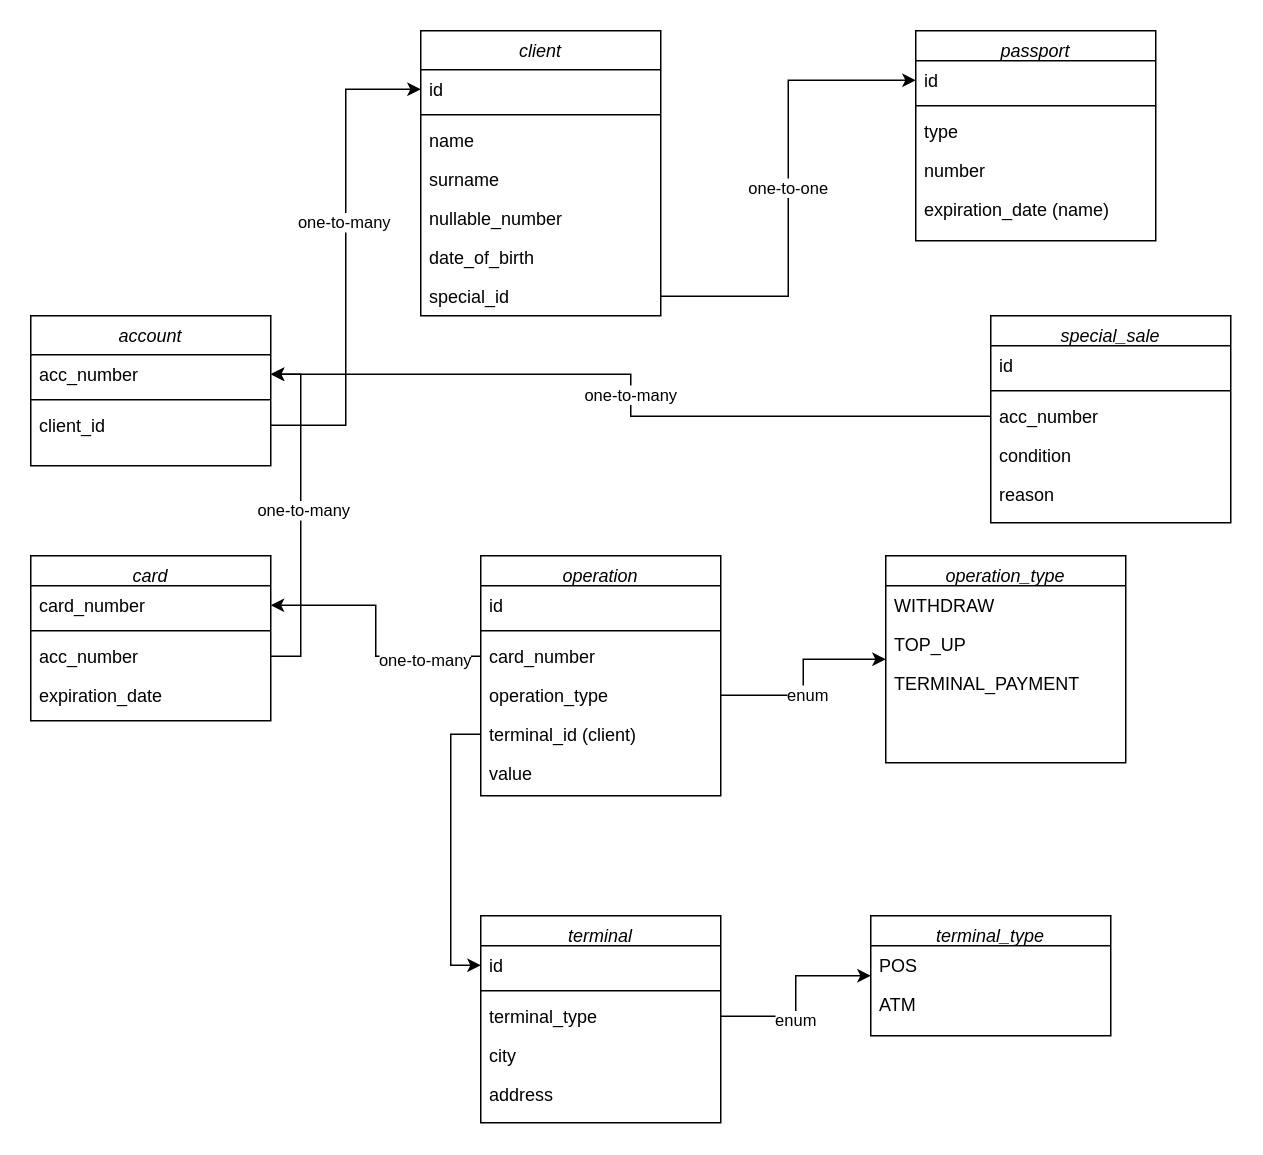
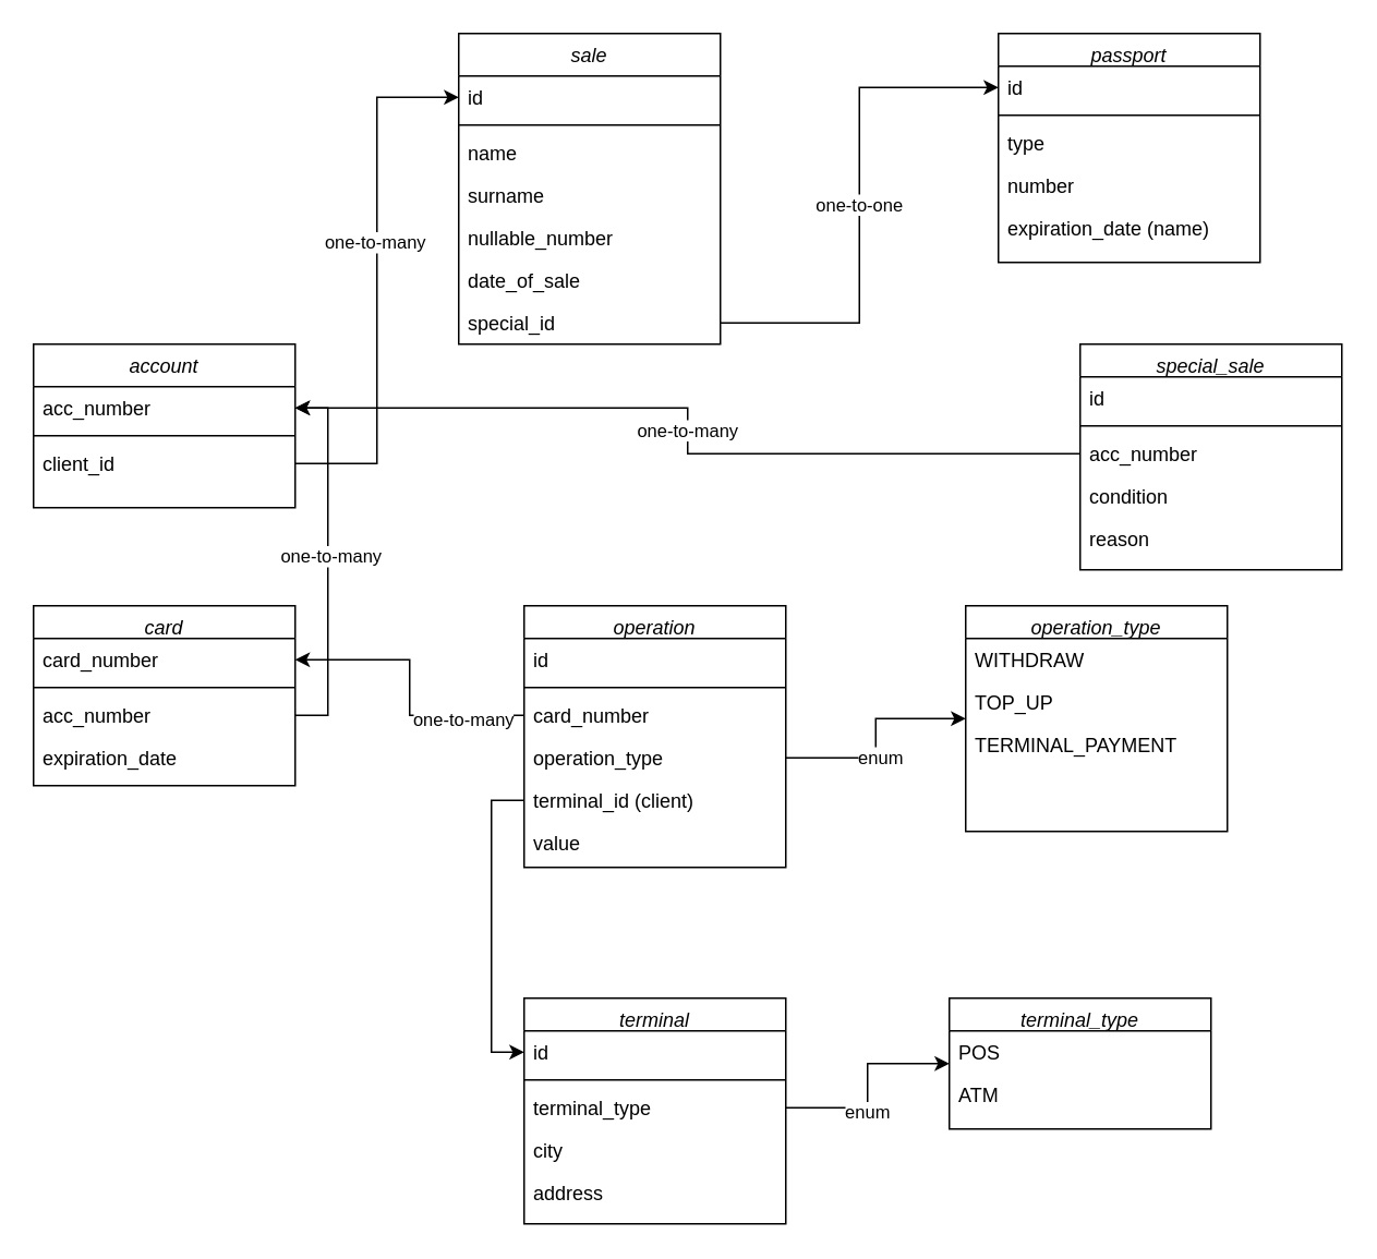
  <mxCell id="0" />
  <mxCell id="1" parent="0" />
- <mxCell id="2" value="client" style="swimlane;fontStyle=2;align=center;verticalAlign=top;childLayout=stackLayout;horizontal=1;startSize=26;horizontalStack=0;resizeParent=1;resizeLast=0;collapsible=1;marginBottom=0;rounded=0;shadow=0;strokeWidth=1;" parent="1" vertex="1"><mxGeometry x="280" y="20" width="160" height="190" as="geometry"><mxRectangle x="230" y="140" width="160" height="26" as="alternateBounds" /></mxGeometry></mxCell>
+ <mxCell id="2" value="sale" style="swimlane;fontStyle=2;align=center;verticalAlign=top;childLayout=stackLayout;horizontal=1;startSize=26;horizontalStack=0;resizeParent=1;resizeLast=0;collapsible=1;marginBottom=0;rounded=0;shadow=0;strokeWidth=1;" parent="1" vertex="1"><mxGeometry x="280" y="20" width="160" height="190" as="geometry"><mxRectangle x="230" y="140" width="160" height="26" as="alternateBounds" /></mxGeometry></mxCell>
  <mxCell id="3" value="id" style="text;align=left;verticalAlign=top;spacingLeft=4;spacingRight=4;overflow=hidden;rotatable=0;points=[[0,0.5],[1,0.5]];portConstraint=eastwest;rounded=0;shadow=0;html=0;" parent="2" vertex="1"><mxGeometry y="26" width="160" height="26" as="geometry" /></mxCell>
  <mxCell id="4" value="" style="line;html=1;strokeWidth=1;align=left;verticalAlign=middle;spacingTop=-1;spacingLeft=3;spacingRight=3;rotatable=0;labelPosition=right;points=[];portConstraint=eastwest;" parent="2" vertex="1"><mxGeometry y="52" width="160" height="8" as="geometry" /></mxCell>
  <mxCell id="5" value="name&#10;" style="text;align=left;verticalAlign=top;spacingLeft=4;spacingRight=4;overflow=hidden;rotatable=0;points=[[0,0.5],[1,0.5]];portConstraint=eastwest;" parent="2" vertex="1"><mxGeometry y="60" width="160" height="26" as="geometry" /></mxCell>
  <mxCell id="6" value="surname" style="text;align=left;verticalAlign=top;spacingLeft=4;spacingRight=4;overflow=hidden;rotatable=0;points=[[0,0.5],[1,0.5]];portConstraint=eastwest;" vertex="1" parent="2"><mxGeometry y="86" width="160" height="26" as="geometry" /></mxCell>
  <mxCell id="7" value="nullable_number" style="text;align=left;verticalAlign=top;spacingLeft=4;spacingRight=4;overflow=hidden;rotatable=0;points=[[0,0.5],[1,0.5]];portConstraint=eastwest;rounded=0;shadow=0;html=0;" parent="2" vertex="1"><mxGeometry y="112" width="160" height="26" as="geometry" /></mxCell>
- <mxCell id="8" value="date_of_birth" style="text;align=left;verticalAlign=top;spacingLeft=4;spacingRight=4;overflow=hidden;rotatable=0;points=[[0,0.5],[1,0.5]];portConstraint=eastwest;rounded=0;shadow=0;html=0;" vertex="1" parent="2"><mxGeometry y="138" width="160" height="26" as="geometry" /></mxCell>
+ <mxCell id="8" value="date_of_sale" style="text;align=left;verticalAlign=top;spacingLeft=4;spacingRight=4;overflow=hidden;rotatable=0;points=[[0,0.5],[1,0.5]];portConstraint=eastwest;rounded=0;shadow=0;html=0;" vertex="1" parent="2"><mxGeometry y="138" width="160" height="26" as="geometry" /></mxCell>
  <mxCell id="9" value="special_id" style="text;align=left;verticalAlign=top;spacingLeft=4;spacingRight=4;overflow=hidden;rotatable=0;points=[[0,0.5],[1,0.5]];portConstraint=eastwest;rounded=0;shadow=0;html=0;" vertex="1" parent="2"><mxGeometry y="164" width="160" height="26" as="geometry" /></mxCell>
  <mxCell id="10" value="account" style="swimlane;fontStyle=2;align=center;verticalAlign=top;childLayout=stackLayout;horizontal=1;startSize=26;horizontalStack=0;resizeParent=1;resizeLast=0;collapsible=1;marginBottom=0;rounded=0;shadow=0;strokeWidth=1;" vertex="1" parent="1"><mxGeometry y="210" width="160" height="100" as="geometry" x="20"><mxRectangle x="230" y="140" width="160" height="26" as="alternateBounds" /></mxGeometry></mxCell>
  <mxCell id="11" value="acc_number" style="text;align=left;verticalAlign=top;spacingLeft=4;spacingRight=4;overflow=hidden;rotatable=0;points=[[0,0.5],[1,0.5]];portConstraint=eastwest;rounded=0;shadow=0;html=0;" vertex="1" parent="10"><mxGeometry y="26" width="160" height="26" as="geometry" /></mxCell>
  <mxCell id="12" value="" style="line;html=1;strokeWidth=1;align=left;verticalAlign=middle;spacingTop=-1;spacingLeft=3;spacingRight=3;rotatable=0;labelPosition=right;points=[];portConstraint=eastwest;" vertex="1" parent="10"><mxGeometry y="52" width="160" height="8" as="geometry" /></mxCell>
  <mxCell id="13" value="client_id" style="text;align=left;verticalAlign=top;spacingLeft=4;spacingRight=4;overflow=hidden;rotatable=0;points=[[0,0.5],[1,0.5]];portConstraint=eastwest;" vertex="1" parent="10"><mxGeometry y="60" width="160" height="26" as="geometry" /></mxCell>
  <mxCell id="14" value="card" style="swimlane;fontStyle=2;align=center;verticalAlign=top;childLayout=stackLayout;horizontal=1;startSize=20;horizontalStack=0;resizeParent=1;resizeLast=0;collapsible=1;marginBottom=0;rounded=0;shadow=0;strokeWidth=1;" vertex="1" parent="1"><mxGeometry y="370" width="160" height="110" as="geometry" x="20"><mxRectangle x="230" y="140" width="160" height="26" as="alternateBounds" /></mxGeometry></mxCell>
  <mxCell id="15" value="card_number" style="text;align=left;verticalAlign=top;spacingLeft=4;spacingRight=4;overflow=hidden;rotatable=0;points=[[0,0.5],[1,0.5]];portConstraint=eastwest;rounded=0;shadow=0;html=0;" vertex="1" parent="14"><mxGeometry y="20" width="160" height="26" as="geometry" /></mxCell>
  <mxCell id="16" value="" style="line;html=1;strokeWidth=1;align=left;verticalAlign=middle;spacingTop=-1;spacingLeft=3;spacingRight=3;rotatable=0;labelPosition=right;points=[];portConstraint=eastwest;" vertex="1" parent="14"><mxGeometry y="46" width="160" height="8" as="geometry" /></mxCell>
  <mxCell id="17" value="acc_number" style="text;align=left;verticalAlign=top;spacingLeft=4;spacingRight=4;overflow=hidden;rotatable=0;points=[[0,0.5],[1,0.5]];portConstraint=eastwest;" vertex="1" parent="14"><mxGeometry y="54" width="160" height="26" as="geometry" /></mxCell>
  <mxCell id="18" value="expiration_date" style="text;align=left;verticalAlign=top;spacingLeft=4;spacingRight=4;overflow=hidden;rotatable=0;points=[[0,0.5],[1,0.5]];portConstraint=eastwest;" vertex="1" parent="14"><mxGeometry y="80" width="160" height="26" as="geometry" /></mxCell>
  <mxCell id="19" value="operation" style="swimlane;fontStyle=2;align=center;verticalAlign=top;childLayout=stackLayout;horizontal=1;startSize=20;horizontalStack=0;resizeParent=1;resizeLast=0;collapsible=1;marginBottom=0;rounded=0;shadow=0;strokeWidth=1;" vertex="1" parent="1"><mxGeometry x="320" y="370" width="160" height="160" as="geometry"><mxRectangle x="230" y="140" width="160" height="26" as="alternateBounds" /></mxGeometry></mxCell>
  <mxCell id="20" value="id" style="text;align=left;verticalAlign=top;spacingLeft=4;spacingRight=4;overflow=hidden;rotatable=0;points=[[0,0.5],[1,0.5]];portConstraint=eastwest;rounded=0;shadow=0;html=0;" vertex="1" parent="19"><mxGeometry y="20" width="160" height="26" as="geometry" /></mxCell>
  <mxCell id="21" value="" style="line;html=1;strokeWidth=1;align=left;verticalAlign=middle;spacingTop=-1;spacingLeft=3;spacingRight=3;rotatable=0;labelPosition=right;points=[];portConstraint=eastwest;" vertex="1" parent="19"><mxGeometry y="46" width="160" height="8" as="geometry" /></mxCell>
  <mxCell id="22" value="card_number" style="text;align=left;verticalAlign=top;spacingLeft=4;spacingRight=4;overflow=hidden;rotatable=0;points=[[0,0.5],[1,0.5]];portConstraint=eastwest;" vertex="1" parent="19"><mxGeometry y="54" width="160" height="26" as="geometry" /></mxCell>
  <mxCell id="23" value="operation_type" style="text;align=left;verticalAlign=top;spacingLeft=4;spacingRight=4;overflow=hidden;rotatable=0;points=[[0,0.5],[1,0.5]];portConstraint=eastwest;" vertex="1" parent="19"><mxGeometry y="80" width="160" height="26" as="geometry" /></mxCell>
  <mxCell id="24" value="terminal_id (client)" style="text;align=left;verticalAlign=top;spacingLeft=4;spacingRight=4;overflow=hidden;rotatable=0;points=[[0,0.5],[1,0.5]];portConstraint=eastwest;" vertex="1" parent="19"><mxGeometry y="106" width="160" height="26" as="geometry" /></mxCell>
  <mxCell id="25" value="value" style="text;align=left;verticalAlign=top;spacingLeft=4;spacingRight=4;overflow=hidden;rotatable=0;points=[[0,0.5],[1,0.5]];portConstraint=eastwest;" vertex="1" parent="19"><mxGeometry y="132" width="160" height="26" as="geometry" /></mxCell>
  <mxCell id="26" value="operation_type" style="swimlane;fontStyle=2;align=center;verticalAlign=top;childLayout=stackLayout;horizontal=1;startSize=20;horizontalStack=0;resizeParent=1;resizeLast=0;collapsible=1;marginBottom=0;rounded=0;shadow=0;strokeWidth=1;rotation=0;" vertex="1" parent="1"><mxGeometry x="590" y="370" width="160" height="138" as="geometry"><mxRectangle x="230" y="140" width="160" height="26" as="alternateBounds" /></mxGeometry></mxCell>
  <mxCell id="27" value="WITHDRAW" style="text;align=left;verticalAlign=top;spacingLeft=4;spacingRight=4;overflow=hidden;rotatable=0;points=[[0,0.5],[1,0.5]];portConstraint=eastwest;rounded=0;shadow=0;html=0;rotation=0;" vertex="1" parent="26"><mxGeometry y="20" width="160" height="26" as="geometry" /></mxCell>
  <mxCell id="28" value="TOP_UP" style="text;align=left;verticalAlign=top;spacingLeft=4;spacingRight=4;overflow=hidden;rotatable=0;points=[[0,0.5],[1,0.5]];portConstraint=eastwest;rounded=0;shadow=0;html=0;rotation=0;" vertex="1" parent="26"><mxGeometry y="46" width="160" height="26" as="geometry" /></mxCell>
  <mxCell id="29" value="TERMINAL_PAYMENT" style="text;align=left;verticalAlign=top;spacingLeft=4;spacingRight=4;overflow=hidden;rotatable=0;points=[[0,0.5],[1,0.5]];portConstraint=eastwest;rounded=0;shadow=0;html=0;rotation=0;" vertex="1" parent="26"><mxGeometry y="72" width="160" height="26" as="geometry" /></mxCell>
  <mxCell id="30" value="&#10;" style="text;align=left;verticalAlign=top;spacingLeft=4;spacingRight=4;overflow=hidden;rotatable=0;points=[[0,0.5],[1,0.5]];portConstraint=eastwest;rounded=0;shadow=0;html=0;rotation=0;" vertex="1" parent="26"><mxGeometry y="98" width="160" height="26" as="geometry" /></mxCell>
  <mxCell id="31" value="terminal_type" style="swimlane;fontStyle=2;align=center;verticalAlign=top;childLayout=stackLayout;horizontal=1;startSize=20;horizontalStack=0;resizeParent=1;resizeLast=0;collapsible=1;marginBottom=0;rounded=0;shadow=0;strokeWidth=1;rotation=0;" vertex="1" parent="1"><mxGeometry x="580" y="610" width="160" height="80" as="geometry"><mxRectangle x="230" y="140" width="160" height="26" as="alternateBounds" /></mxGeometry></mxCell>
  <mxCell id="32" value="POS" style="text;align=left;verticalAlign=top;spacingLeft=4;spacingRight=4;overflow=hidden;rotatable=0;points=[[0,0.5],[1,0.5]];portConstraint=eastwest;rotation=0;" vertex="1" parent="31"><mxGeometry y="20" width="160" height="26" as="geometry" /></mxCell>
  <mxCell id="33" value="ATM" style="text;align=left;verticalAlign=top;spacingLeft=4;spacingRight=4;overflow=hidden;rotatable=0;points=[[0,0.5],[1,0.5]];portConstraint=eastwest;rotation=0;" vertex="1" parent="31"><mxGeometry y="46" width="160" height="26" as="geometry" /></mxCell>
  <mxCell id="34" value="terminal" style="swimlane;fontStyle=2;align=center;verticalAlign=top;childLayout=stackLayout;horizontal=1;startSize=20;horizontalStack=0;resizeParent=1;resizeLast=0;collapsible=1;marginBottom=0;rounded=0;shadow=0;strokeWidth=1;rotation=0;" vertex="1" parent="1"><mxGeometry x="320" y="610" width="160" height="138" as="geometry"><mxRectangle x="230" y="140" width="160" height="26" as="alternateBounds" /></mxGeometry></mxCell>
  <mxCell id="35" value="id" style="text;align=left;verticalAlign=top;spacingLeft=4;spacingRight=4;overflow=hidden;rotatable=0;points=[[0,0.5],[1,0.5]];portConstraint=eastwest;rounded=0;shadow=0;html=0;rotation=0;" vertex="1" parent="34"><mxGeometry y="20" width="160" height="26" as="geometry" /></mxCell>
  <mxCell id="36" value="" style="line;html=1;strokeWidth=1;align=left;verticalAlign=middle;spacingTop=-1;spacingLeft=3;spacingRight=3;rotatable=0;labelPosition=right;points=[];portConstraint=eastwest;rotation=0;" vertex="1" parent="34"><mxGeometry y="46" width="160" height="8" as="geometry" /></mxCell>
  <mxCell id="37" value="terminal_type" style="text;align=left;verticalAlign=top;spacingLeft=4;spacingRight=4;overflow=hidden;rotatable=0;points=[[0,0.5],[1,0.5]];portConstraint=eastwest;rotation=0;" vertex="1" parent="34"><mxGeometry y="54" width="160" height="26" as="geometry" /></mxCell>
  <mxCell id="38" value="city" style="text;align=left;verticalAlign=top;spacingLeft=4;spacingRight=4;overflow=hidden;rotatable=0;points=[[0,0.5],[1,0.5]];portConstraint=eastwest;rotation=0;" vertex="1" parent="34"><mxGeometry y="80" width="160" height="26" as="geometry" /></mxCell>
  <mxCell id="39" value="address" style="text;align=left;verticalAlign=top;spacingLeft=4;spacingRight=4;overflow=hidden;rotatable=0;points=[[0,0.5],[1,0.5]];portConstraint=eastwest;rotation=0;" vertex="1" parent="34"><mxGeometry y="106" width="160" height="26" as="geometry" /></mxCell>
  <mxCell id="40" value="special_sale" style="swimlane;fontStyle=2;align=center;verticalAlign=top;childLayout=stackLayout;horizontal=1;startSize=20;horizontalStack=0;resizeParent=1;resizeLast=0;collapsible=1;marginBottom=0;rounded=0;shadow=0;strokeWidth=1;rotation=0;" vertex="1" parent="1"><mxGeometry x="660" y="210" width="160" height="138" as="geometry"><mxRectangle x="230" y="140" width="160" height="26" as="alternateBounds" /></mxGeometry></mxCell>
  <mxCell id="41" value="id" style="text;align=left;verticalAlign=top;spacingLeft=4;spacingRight=4;overflow=hidden;rotatable=0;points=[[0,0.5],[1,0.5]];portConstraint=eastwest;rounded=0;shadow=0;html=0;rotation=0;" vertex="1" parent="40"><mxGeometry y="20" width="160" height="26" as="geometry" /></mxCell>
  <mxCell id="42" value="" style="line;html=1;strokeWidth=1;align=left;verticalAlign=middle;spacingTop=-1;spacingLeft=3;spacingRight=3;rotatable=0;labelPosition=right;points=[];portConstraint=eastwest;rotation=0;" vertex="1" parent="40"><mxGeometry y="46" width="160" height="8" as="geometry" /></mxCell>
  <mxCell id="43" value="acc_number" style="text;align=left;verticalAlign=top;spacingLeft=4;spacingRight=4;overflow=hidden;rotatable=0;points=[[0,0.5],[1,0.5]];portConstraint=eastwest;rotation=0;" vertex="1" parent="40"><mxGeometry y="54" width="160" height="26" as="geometry" /></mxCell>
  <mxCell id="44" value="condition" style="text;align=left;verticalAlign=top;spacingLeft=4;spacingRight=4;overflow=hidden;rotatable=0;points=[[0,0.5],[1,0.5]];portConstraint=eastwest;rotation=0;" vertex="1" parent="40"><mxGeometry y="80" width="160" height="26" as="geometry" /></mxCell>
  <mxCell id="45" value="reason" style="text;align=left;verticalAlign=top;spacingLeft=4;spacingRight=4;overflow=hidden;rotatable=0;points=[[0,0.5],[1,0.5]];portConstraint=eastwest;rotation=0;" vertex="1" parent="40"><mxGeometry y="106" width="160" height="26" as="geometry" /></mxCell>
  <mxCell id="46" value="passport" style="swimlane;fontStyle=2;align=center;verticalAlign=top;childLayout=stackLayout;horizontal=1;startSize=20;horizontalStack=0;resizeParent=1;resizeLast=0;collapsible=1;marginBottom=0;rounded=0;shadow=0;strokeWidth=1;" vertex="1" parent="1"><mxGeometry x="610" y="20" width="160" height="140" as="geometry"><mxRectangle x="230" y="140" width="160" height="26" as="alternateBounds" /></mxGeometry></mxCell>
  <mxCell id="47" value="id" style="text;align=left;verticalAlign=top;spacingLeft=4;spacingRight=4;overflow=hidden;rotatable=0;points=[[0,0.5],[1,0.5]];portConstraint=eastwest;rounded=0;shadow=0;html=0;" vertex="1" parent="46"><mxGeometry y="20" width="160" height="26" as="geometry" /></mxCell>
  <mxCell id="48" value="" style="line;html=1;strokeWidth=1;align=left;verticalAlign=middle;spacingTop=-1;spacingLeft=3;spacingRight=3;rotatable=0;labelPosition=right;points=[];portConstraint=eastwest;" vertex="1" parent="46"><mxGeometry y="46" width="160" height="8" as="geometry" /></mxCell>
  <mxCell id="49" value="type" style="text;align=left;verticalAlign=top;spacingLeft=4;spacingRight=4;overflow=hidden;rotatable=0;points=[[0,0.5],[1,0.5]];portConstraint=eastwest;rounded=0;shadow=0;html=0;" vertex="1" parent="46"><mxGeometry y="54" width="160" height="26" as="geometry" /></mxCell>
  <mxCell id="50" value="number" style="text;align=left;verticalAlign=top;spacingLeft=4;spacingRight=4;overflow=hidden;rotatable=0;points=[[0,0.5],[1,0.5]];portConstraint=eastwest;rounded=0;shadow=0;html=0;" vertex="1" parent="46"><mxGeometry y="80" width="160" height="26" as="geometry" /></mxCell>
  <mxCell id="51" value="expiration_date (name)" style="text;align=left;verticalAlign=top;spacingLeft=4;spacingRight=4;overflow=hidden;rotatable=0;points=[[0,0.5],[1,0.5]];portConstraint=eastwest;rounded=0;shadow=0;html=0;" vertex="1" parent="46"><mxGeometry y="106" width="160" height="26" as="geometry" /></mxCell>
  <mxCell id="52" value="one-to-one" style="edgeStyle=orthogonalEdgeStyle;rounded=0;orthogonalLoop=1;jettySize=auto;html=1;exitX=1;exitY=0.5;exitDx=0;exitDy=0;entryX=0;entryY=0.5;entryDx=0;entryDy=0;" edge="1" parent="1" source="9" target="47"><mxGeometry relative="1" as="geometry" /></mxCell>
  <mxCell id="53" style="edgeStyle=orthogonalEdgeStyle;rounded=0;orthogonalLoop=1;jettySize=auto;html=1;exitX=1;exitY=0.5;exitDx=0;exitDy=0;entryX=0;entryY=0.5;entryDx=0;entryDy=0;" edge="1" parent="1" source="13" target="3"><mxGeometry relative="1" as="geometry" /></mxCell>
  <mxCell id="54" value="one-to-many" style="edgeLabel;html=1;align=center;verticalAlign=middle;resizable=0;points=[];" vertex="1" connectable="0" parent="53"><mxGeometry x="0.147" y="2" relative="1" as="geometry"><mxPoint as="offset" /></mxGeometry></mxCell>
  <mxCell id="55" style="edgeStyle=orthogonalEdgeStyle;rounded=0;orthogonalLoop=1;jettySize=auto;html=1;exitX=1;exitY=0.5;exitDx=0;exitDy=0;" edge="1" parent="1" source="17" target="11"><mxGeometry relative="1" as="geometry" /></mxCell>
  <mxCell id="56" value="one-to-many" style="edgeLabel;html=1;align=center;verticalAlign=middle;resizable=0;points=[];" vertex="1" connectable="0" parent="55"><mxGeometry x="0.033" y="-1" relative="1" as="geometry"><mxPoint as="offset" /></mxGeometry></mxCell>
  <mxCell id="57" style="edgeStyle=orthogonalEdgeStyle;rounded=0;orthogonalLoop=1;jettySize=auto;html=1;exitX=1;exitY=0.5;exitDx=0;exitDy=0;" edge="1" parent="1" source="23" target="26"><mxGeometry relative="1" as="geometry" /></mxCell>
  <mxCell id="58" value="enum" style="edgeLabel;html=1;align=center;verticalAlign=middle;resizable=0;points=[];" vertex="1" connectable="0" parent="57"><mxGeometry x="-0.167" y="-2" relative="1" as="geometry"><mxPoint as="offset" /></mxGeometry></mxCell>
  <mxCell id="59" style="edgeStyle=orthogonalEdgeStyle;rounded=0;orthogonalLoop=1;jettySize=auto;html=1;exitX=0;exitY=0.5;exitDx=0;exitDy=0;entryX=0;entryY=0.5;entryDx=0;entryDy=0;" edge="1" parent="1" source="24" target="35"><mxGeometry relative="1" as="geometry" /></mxCell>
  <mxCell id="60" style="edgeStyle=orthogonalEdgeStyle;rounded=0;orthogonalLoop=1;jettySize=auto;html=1;exitX=1;exitY=0.5;exitDx=0;exitDy=0;" edge="1" parent="1" source="37" target="31"><mxGeometry relative="1" as="geometry" /></mxCell>
  <mxCell id="61" value="enum" style="edgeLabel;html=1;align=center;verticalAlign=middle;resizable=0;points=[];" vertex="1" connectable="0" parent="60"><mxGeometry x="-0.222" y="-2" relative="1" as="geometry"><mxPoint as="offset" /></mxGeometry></mxCell>
  <mxCell id="62" style="edgeStyle=orthogonalEdgeStyle;rounded=0;orthogonalLoop=1;jettySize=auto;html=1;exitX=0;exitY=0.5;exitDx=0;exitDy=0;entryX=1;entryY=0.5;entryDx=0;entryDy=0;" edge="1" parent="1" source="22" target="15"><mxGeometry relative="1" as="geometry" /></mxCell>
  <mxCell id="63" value="one-to-many" style="edgeLabel;html=1;align=center;verticalAlign=middle;resizable=0;points=[];" vertex="1" connectable="0" parent="62"><mxGeometry x="-0.565" y="2" relative="1" as="geometry"><mxPoint as="offset" /></mxGeometry></mxCell>
  <mxCell id="64" value="one-to-many" style="edgeStyle=orthogonalEdgeStyle;rounded=0;orthogonalLoop=1;jettySize=auto;html=1;exitX=0;exitY=0.5;exitDx=0;exitDy=0;entryX=1;entryY=0.5;entryDx=0;entryDy=0;" edge="1" parent="1" source="43" target="11"><mxGeometry relative="1" as="geometry" /></mxCell>
